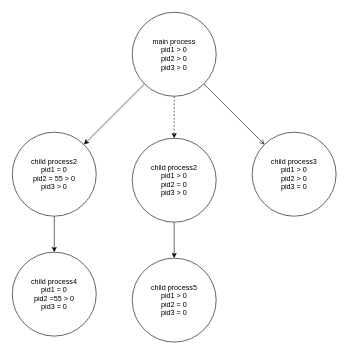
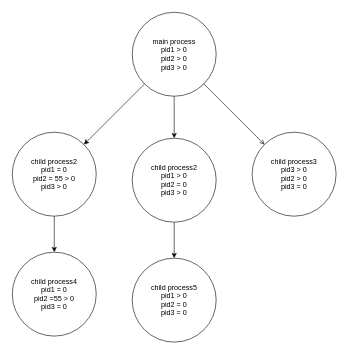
  <mxCell id="0" />
  <mxCell id="1" parent="0" />
- <mxCell id="2" style="edgeStyle=none;rounded=0;orthogonalLoop=1;jettySize=auto;html=1;exitX=0.5;exitY=1;exitDx=0;exitDy=0;dashed=1;" edge="1" parent="1" source="5" target="10"><mxGeometry relative="1" as="geometry" /></mxCell>
+ <mxCell id="2" style="edgeStyle=none;rounded=0;orthogonalLoop=1;jettySize=auto;html=1;exitX=0.5;exitY=1;exitDx=0;exitDy=0;" edge="1" parent="1" source="5" target="10"><mxGeometry relative="1" as="geometry" /></mxCell>
  <mxCell id="3" style="edgeStyle=none;rounded=0;orthogonalLoop=1;jettySize=auto;html=1;exitX=0;exitY=1;exitDx=0;exitDy=0;" edge="1" parent="1" source="5" target="12"><mxGeometry relative="1" as="geometry" /></mxCell>
  <mxCell id="4" style="edgeStyle=none;rounded=0;orthogonalLoop=1;jettySize=auto;html=1;exitX=1;exitY=1;exitDx=0;exitDy=0;entryX=0;entryY=0;entryDx=0;entryDy=0;endArrow=open;" edge="1" parent="1" source="5" target="7"><mxGeometry relative="1" as="geometry" /></mxCell>
  <mxCell id="5" value="main process&lt;br&gt;pid1 &amp;gt; 0&lt;br&gt;pid2 &amp;gt; 0&lt;br&gt;pid3 &amp;gt; 0" style="ellipse;whiteSpace=wrap;html=1;aspect=fixed;" vertex="1" parent="1"><mxGeometry x="220" y="20" width="140" height="140" as="geometry" /></mxCell>
  <mxCell id="6" value="child process5&lt;br&gt;pid1 &amp;gt; 0&lt;br&gt;pid2 = 0&lt;br&gt;pid3 = 0" style="ellipse;whiteSpace=wrap;html=1;aspect=fixed;" vertex="1" parent="1"><mxGeometry x="220" y="430" width="140" height="140" as="geometry" /></mxCell>
- <mxCell id="7" value="child process3&lt;br&gt;pid1 &amp;gt; 0&lt;br&gt;pid2 &amp;gt; 0&lt;br&gt;pid3 = 0" style="ellipse;whiteSpace=wrap;html=1;aspect=fixed;" vertex="1" parent="1"><mxGeometry x="420" y="220" width="140" height="140" as="geometry" /></mxCell>
+ <mxCell id="7" value="child process3&lt;br&gt;pid3 &amp;gt; 0&lt;br&gt;pid2 &amp;gt; 0&lt;br&gt;pid3 = 0" style="ellipse;whiteSpace=wrap;html=1;aspect=fixed;" vertex="1" parent="1"><mxGeometry x="420" y="220" width="140" height="140" as="geometry" /></mxCell>
  <mxCell id="8" value="child process4&lt;br&gt;pid1 = 0&lt;br&gt;pid2 =55 &amp;gt; 0&lt;br&gt;pid3 = 0" style="ellipse;whiteSpace=wrap;html=1;aspect=fixed;" vertex="1" parent="1"><mxGeometry x="20" y="420" width="140" height="140" as="geometry" /></mxCell>
  <mxCell id="9" style="edgeStyle=none;rounded=0;orthogonalLoop=1;jettySize=auto;html=1;exitX=0.5;exitY=1;exitDx=0;exitDy=0;entryX=0.5;entryY=0;entryDx=0;entryDy=0;" edge="1" parent="1" source="10" target="6"><mxGeometry relative="1" as="geometry" /></mxCell>
  <mxCell id="10" value="child process2&lt;br&gt;pid1 &amp;gt; 0&lt;br&gt;pid2 = 0&lt;br&gt;pid3 &amp;gt; 0" style="ellipse;whiteSpace=wrap;html=1;aspect=fixed;" vertex="1" parent="1"><mxGeometry x="220" y="230" width="140" height="140" as="geometry" /></mxCell>
  <mxCell id="11" style="edgeStyle=none;rounded=0;orthogonalLoop=1;jettySize=auto;html=1;exitX=0.5;exitY=1;exitDx=0;exitDy=0;" edge="1" parent="1" source="12" target="8"><mxGeometry relative="1" as="geometry" /></mxCell>
  <mxCell id="12" value="child process2&lt;br&gt;pid1 = 0&lt;br&gt;pid2 = 55 &amp;gt; 0&lt;br&gt;pid3 &amp;gt; 0" style="ellipse;whiteSpace=wrap;html=1;aspect=fixed;" vertex="1" parent="1"><mxGeometry x="20" y="220" width="140" height="140" as="geometry" /></mxCell>
